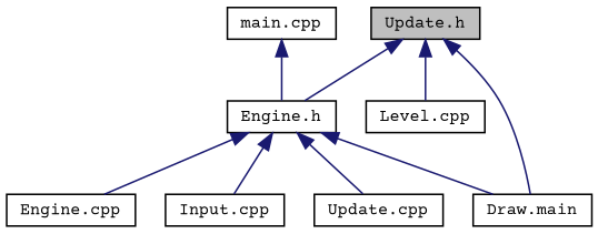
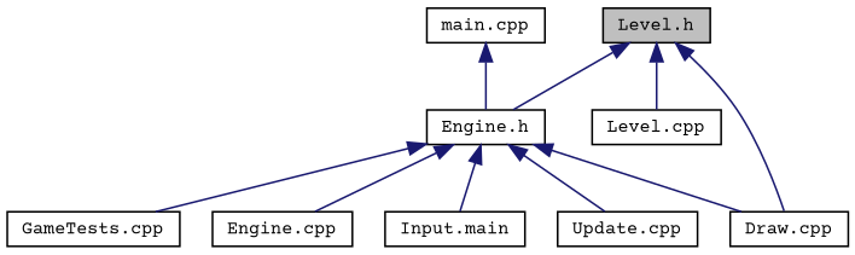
  digraph {
    fontname="Courier Prime"
    node [color=black fillcolor=white fontname="Courier Prime" fontsize=10 shape=record style=filled]
    edge [color=midnightblue dir=back fontname="Courier Prime" fontsize=10 labelfontname=Helvetica labelfontsize=10 style=solid]
-   n1 [fillcolor=grey75 fontcolor=black height=0.2 label="Update.h" width=0.4]
+   n1 [fillcolor=grey75 fontcolor=black height=0.2 label="Level.h" width=0.4]
    n2 [height=0.2 label="Engine.h" width=0.4]
    n3 [height=0.2 label="Level.cpp" width=0.4]
-   n4 [height=0.2 label="Draw.main" width=0.4]
+   n4 [height=0.2 label="Draw.cpp" width=0.4]
+   n5 [height=0.2 label="GameTests.cpp" width=0.4]
    n6 [height=0.2 label="Engine.cpp" width=0.4]
-   n7 [height=0.2 label="Input.cpp" width=0.4]
+   n7 [height=0.2 label="Input.main" width=0.4]
    n8 [height=0.2 label="Update.cpp" width=0.4]
    n9 [height=0.2 label="main.cpp" width=0.4]
    n1 -> n2
    n1 -> n3
    n1 -> n4
    n2 -> n4
+   n2 -> n5
    n2 -> n6
    n2 -> n7
    n2 -> n8
    n9 -> n2
  }
